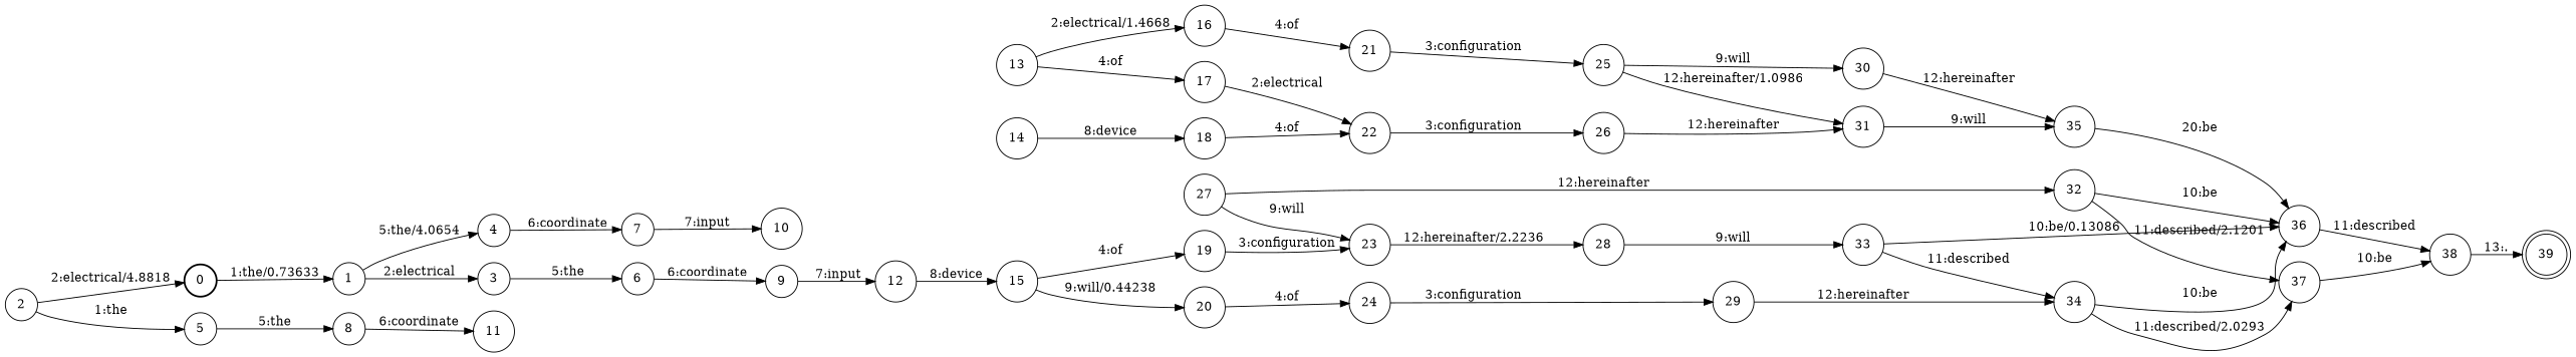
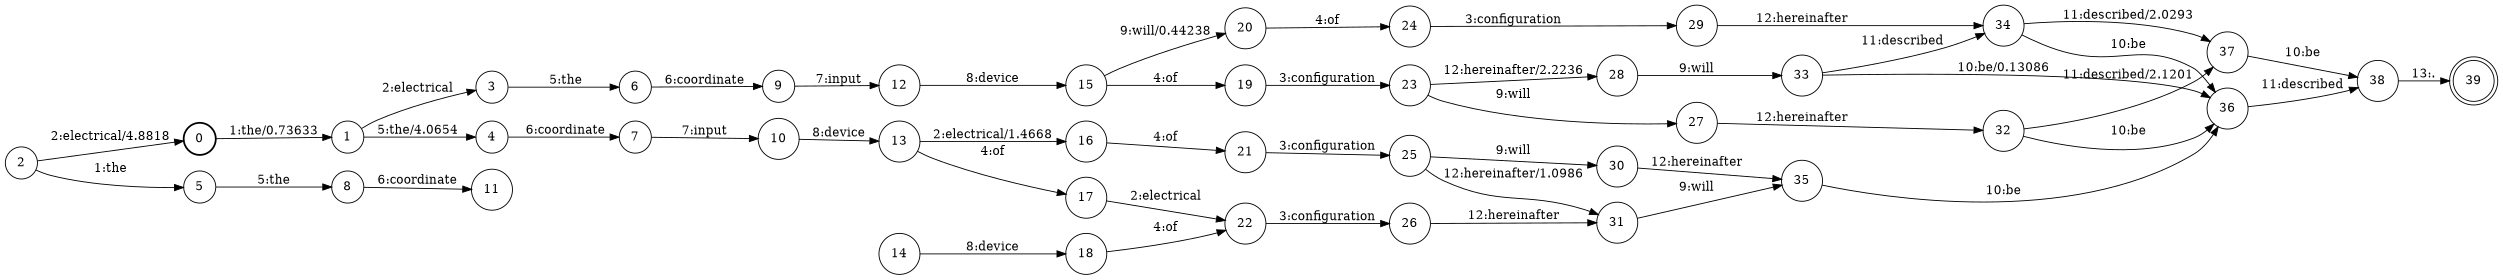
  digraph {
    nodesep=0.25
    rankdir=LR
    ranksep=0.4
    node [fontsize=14 shape=circle style=solid]
    edge [fontsize=14]
    n1 [label=0 style=bold]
    n2 [label=1]
    n3 [label=4]
    n4 [label=3]
    n5 [label=2]
    n6 [label=5]
    n7 [label=7]
    n8 [label=6]
    n9 [label=8]
    n10 [label=10]
    n11 [label=9]
    n12 [label=11]
    n13 [label=12]
    n14 [label=13]
    n15 [label=15]
    n16 [label=16]
    n17 [label=17]
    n18 [label=14]
    n19 [label=18]
    n20 [label=19]
    n21 [label=20]
    n22 [label=21]
    n23 [label=22]
    n24 [label=23]
    n25 [label=24]
    n26 [label=25]
    n27 [label=26]
    n28 [label=27]
    n29 [label=28]
    n30 [label=29]
    n31 [label=30]
    n32 [label=31]
    n33 [label=32]
    n34 [label=33]
    n35 [label=34]
    n36 [label=35]
    n37 [label=36]
    n38 [label=37]
    n39 [label=38]
    n40 [label=39 shape=doublecircle]
    n1 -> n2 [label="1:the/0.73633"]
    n2 -> n3 [label="5:the/4.0654"]
    n2 -> n4 [label="2:electrical"]
    n3 -> n7 [label="6:coordinate"]
    n4 -> n8 [label="5:the"]
    n5 -> n1 [label="2:electrical/4.8818"]
    n5 -> n6 [label="1:the"]
    n6 -> n9 [label="5:the"]
    n7 -> n10 [label="7:input"]
    n8 -> n11 [label="6:coordinate"]
    n9 -> n12 [label="6:coordinate"]
+   n10 -> n14 [label="8:device"]
    n11 -> n13 [label="7:input"]
    n13 -> n15 [label="8:device"]
    n14 -> n16 [label="2:electrical/1.4668"]
    n14 -> n17 [label="4:of"]
    n15 -> n20 [label="4:of"]
    n15 -> n21 [label="9:will/0.44238"]
    n16 -> n22 [label="4:of"]
    n17 -> n23 [label="2:electrical"]
    n18 -> n19 [label="8:device"]
    n19 -> n23 [label="4:of"]
    n20 -> n24 [label="3:configuration"]
    n21 -> n25 [label="4:of"]
    n22 -> n26 [label="3:configuration"]
    n23 -> n27 [label="3:configuration"]
-   n28 -> n24 [label="9:will"]
+   n24 -> n28 [label="9:will"]
    n24 -> n29 [label="12:hereinafter/2.2236"]
    n25 -> n30 [label="3:configuration"]
    n26 -> n31 [label="9:will"]
    n26 -> n32 [label="12:hereinafter/1.0986"]
    n27 -> n32 [label="12:hereinafter"]
    n28 -> n33 [label="12:hereinafter"]
    n29 -> n34 [label="9:will"]
    n30 -> n35 [label="12:hereinafter"]
    n31 -> n36 [label="12:hereinafter"]
    n32 -> n36 [label="9:will"]
    n33 -> n37 [label="10:be"]
    n33 -> n38 [label="11:described/2.1201"]
    n34 -> n35 [label="11:described"]
    n34 -> n37 [label="10:be/0.13086"]
    n35 -> n37 [label="10:be"]
    n35 -> n38 [label="11:described/2.0293"]
-   n36 -> n37 [label="20:be"]
+   n36 -> n37 [label="10:be"]
    n37 -> n39 [label="11:described"]
    n38 -> n39 [label="10:be"]
    n39 -> n40 [label="13:."]
  }
